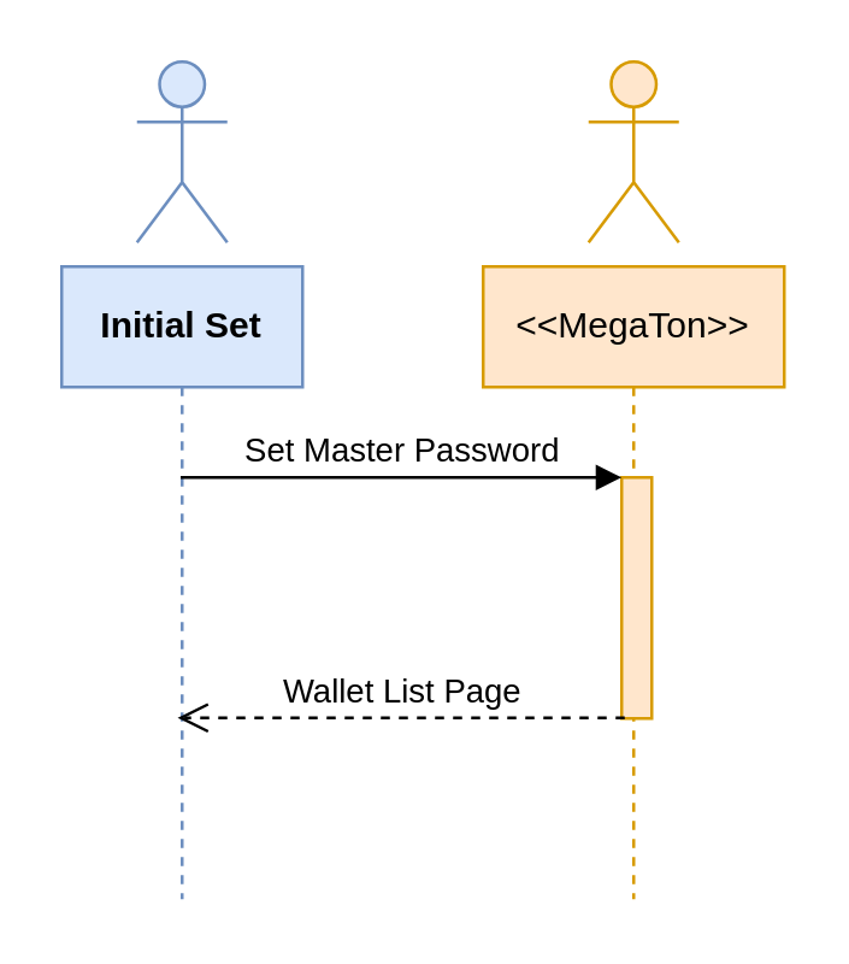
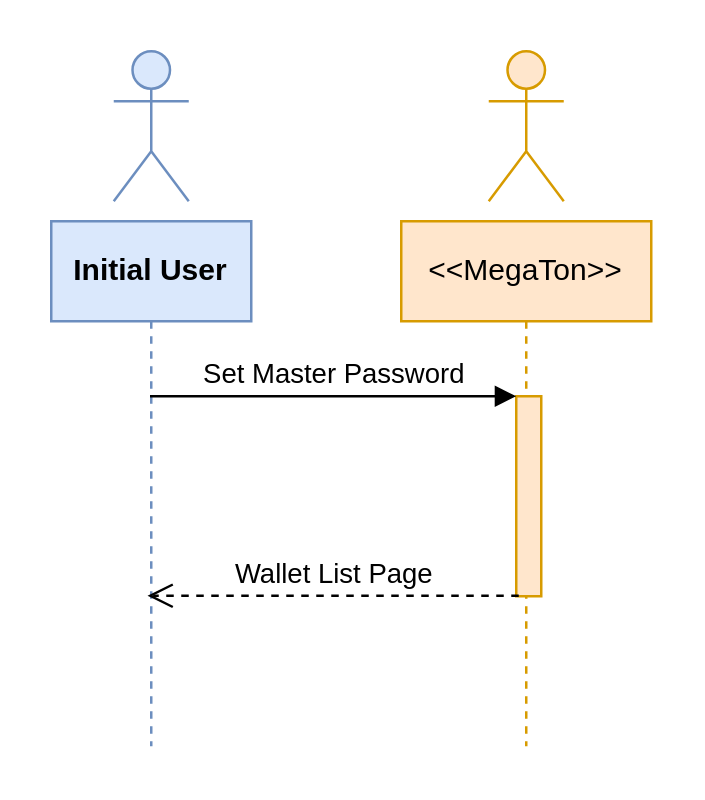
  <mxCell id="0" />
  <mxCell id="1" parent="0" />
- <mxCell id="2" value="&lt;b&gt;Initial Set&lt;/b&gt;" style="shape=umlLifeline;perimeter=lifelinePerimeter;whiteSpace=wrap;html=1;container=1;collapsible=0;recursiveResize=0;outlineConnect=0;fillColor=#dae8fc;strokeColor=#6c8ebf;" vertex="1" parent="1"><mxGeometry x="20" y="88" width="80" height="210" as="geometry" /></mxCell>
+ <mxCell id="2" value="&lt;b&gt;Initial User&lt;/b&gt;" style="shape=umlLifeline;perimeter=lifelinePerimeter;whiteSpace=wrap;html=1;container=1;collapsible=0;recursiveResize=0;outlineConnect=0;fillColor=#dae8fc;strokeColor=#6c8ebf;" vertex="1" parent="1"><mxGeometry x="20" y="88" width="80" height="210" as="geometry" /></mxCell>
  <mxCell id="3" value="" style="shape=umlActor;verticalLabelPosition=bottom;verticalAlign=top;html=1;outlineConnect=0;fillColor=#dae8fc;strokeColor=#6c8ebf;" vertex="1" parent="1"><mxGeometry x="45" y="20" width="30" height="60" as="geometry" /></mxCell>
  <mxCell id="4" value="&amp;lt;&amp;lt;MegaTon&amp;gt;&amp;gt;" style="shape=umlLifeline;perimeter=lifelinePerimeter;whiteSpace=wrap;html=1;container=1;collapsible=0;recursiveResize=0;outlineConnect=0;fillColor=#ffe6cc;strokeColor=#d79b00;" vertex="1" parent="1"><mxGeometry x="160" y="88" width="100" height="210" as="geometry" /></mxCell>
  <mxCell id="5" value="" style="html=1;points=[];perimeter=orthogonalPerimeter;fillColor=#ffe6cc;strokeColor=#d79b00;" vertex="1" parent="4"><mxGeometry x="46" y="70" width="10" height="80" as="geometry" /></mxCell>
  <mxCell id="6" value="Set Master Password" style="html=1;verticalAlign=bottom;endArrow=block;entryX=0;entryY=0;" edge="1" target="5" parent="1" source="2"><mxGeometry relative="1" as="geometry"><mxPoint x="137" y="158" as="sourcePoint" /></mxGeometry></mxCell>
  <mxCell id="7" value="Wallet List Page" style="html=1;verticalAlign=bottom;endArrow=open;dashed=1;endSize=8;exitX=0.2;exitY=0.985;exitDx=0;exitDy=0;exitPerimeter=0;" edge="1" parent="1"><mxGeometry relative="1" as="geometry"><mxPoint x="207" y="237.8" as="sourcePoint" /><mxPoint x="58.5" y="237.8" as="targetPoint" /></mxGeometry></mxCell>
  <mxCell id="8" value="" style="shape=umlActor;verticalLabelPosition=bottom;verticalAlign=top;html=1;outlineConnect=0;fillColor=#ffe6cc;strokeColor=#d79b00;" vertex="1" parent="1"><mxGeometry x="195" y="20" width="30" height="60" as="geometry" /></mxCell>
